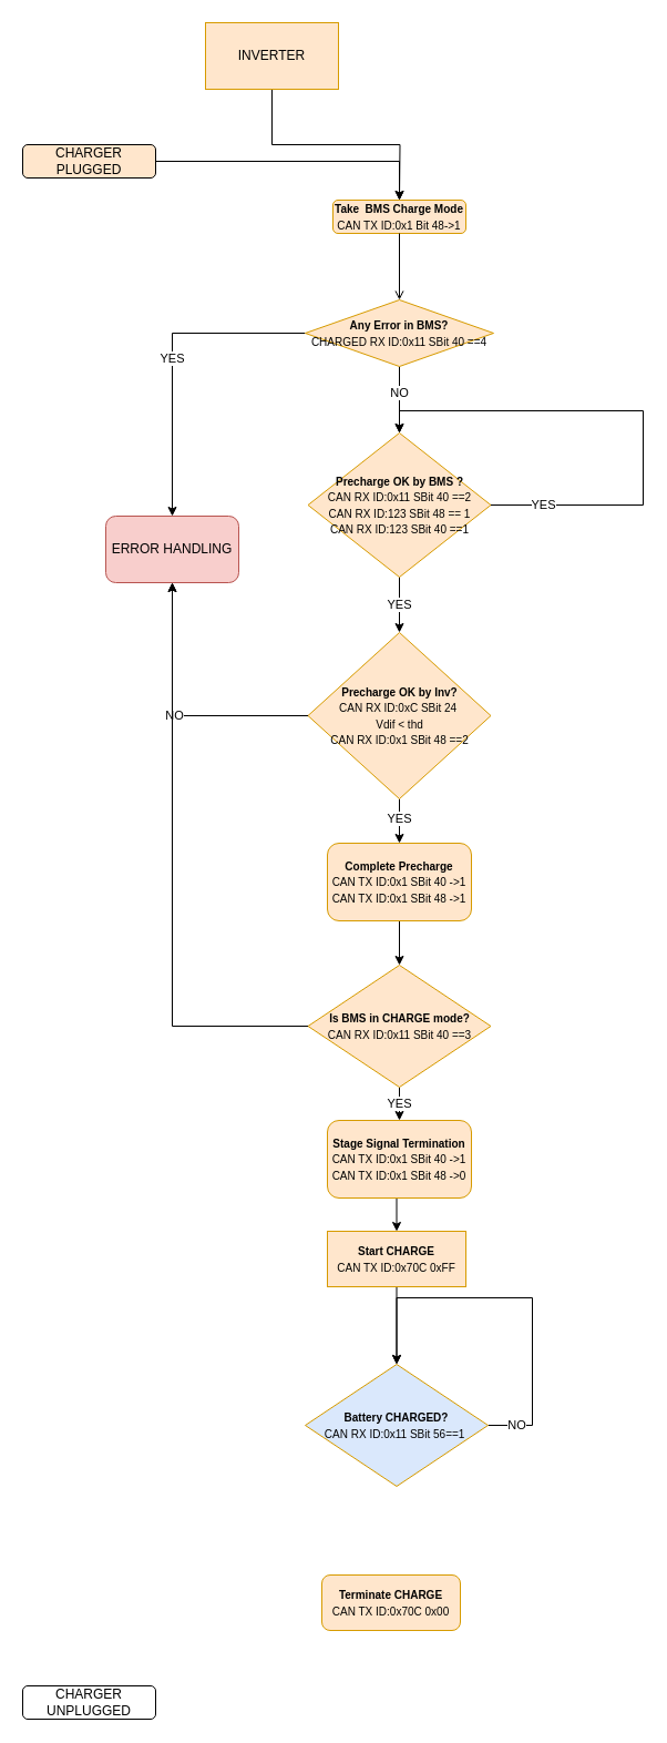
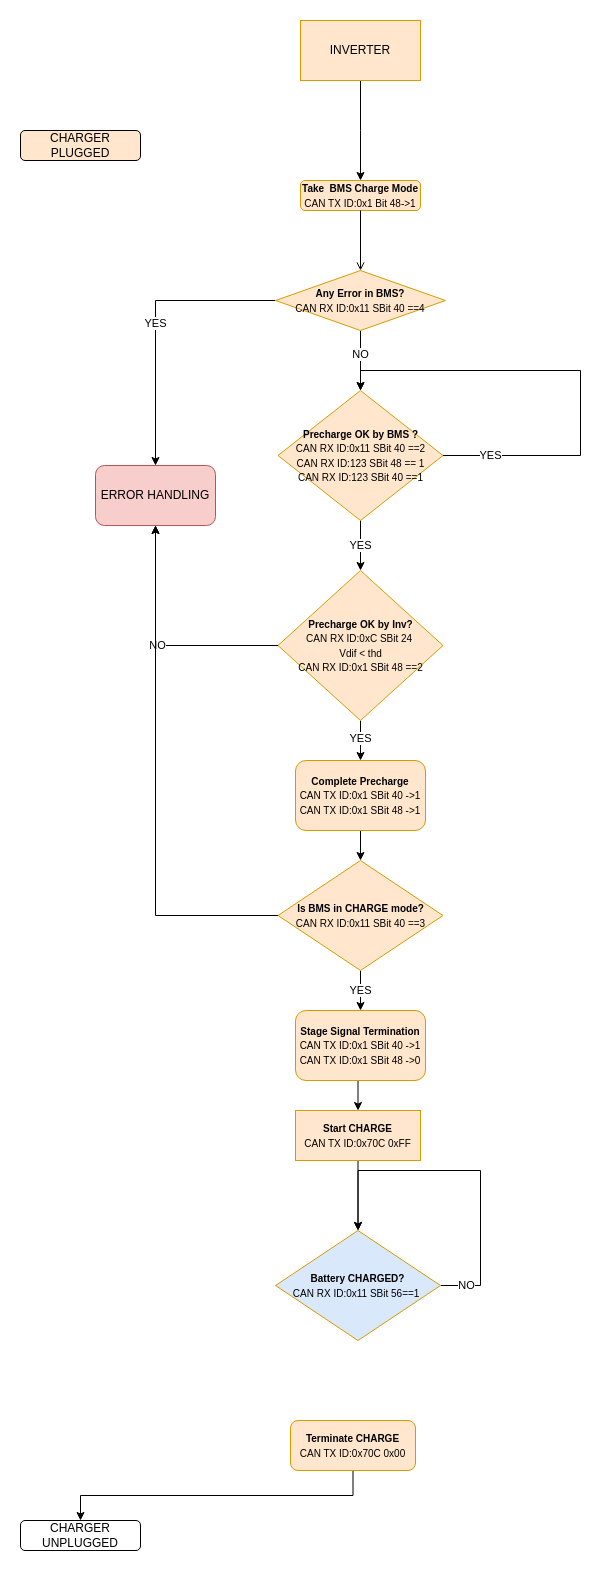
  <mxCell id="0" />
  <mxCell id="1" parent="0" />
  <mxCell id="2" style="edgeStyle=orthogonalEdgeStyle;rounded=0;orthogonalLoop=1;jettySize=auto;html=1;exitX=0.5;exitY=1;exitDx=0;exitDy=0;" edge="1" parent="1" source="3"><mxGeometry relative="1" as="geometry"><mxPoint x="360" y="180" as="targetPoint" /></mxGeometry></mxCell>
- <mxCell id="3" value="INVERTER" style="rounded=0;whiteSpace=wrap;html=1;fillColor=#ffe6cc;strokeColor=#d79b00;" vertex="1" parent="1"><mxGeometry x="185" y="20" width="120" height="60" as="geometry" /></mxCell>
- <mxCell id="4" style="edgeStyle=orthogonalEdgeStyle;rounded=0;orthogonalLoop=1;jettySize=auto;html=1;exitX=1;exitY=0.5;exitDx=0;exitDy=0;entryX=0.5;entryY=0;entryDx=0;entryDy=0;" edge="1" parent="1" source="5" target="6"><mxGeometry relative="1" as="geometry" /></mxCell>
+ <mxCell id="3" value="INVERTER" style="rounded=0;whiteSpace=wrap;html=1;fillColor=#ffe6cc;strokeColor=#d79b00;" vertex="1" parent="1"><mxGeometry x="300" y="20" width="120" height="60" as="geometry" /></mxCell>
  <mxCell id="5" value="CHARGER PLUGGED" style="rounded=1;whiteSpace=wrap;html=1;fillColor=#ffe6cc;" vertex="1" parent="1"><mxGeometry x="20" y="130" width="120" height="30" as="geometry" /></mxCell>
  <mxCell id="6" value="&lt;font style=&quot;font-size: 10px&quot;&gt;&lt;b&gt;Take&amp;nbsp; BMS Charge Mode&lt;/b&gt;&lt;br&gt;CAN TX ID:0x1 Bit 48-&amp;gt;1&lt;/font&gt;" style="rounded=1;whiteSpace=wrap;html=1;fillColor=#ffe6cc;strokeColor=#d79b00;" vertex="1" parent="1"><mxGeometry x="300" y="180" width="120" height="30" as="geometry" /></mxCell>
  <mxCell id="7" style="edgeStyle=orthogonalEdgeStyle;rounded=0;orthogonalLoop=1;jettySize=auto;html=1;exitX=0.5;exitY=1;exitDx=0;exitDy=0;endArrow=open;" edge="1" parent="1" source="6" target="10"><mxGeometry relative="1" as="geometry"><mxPoint x="360" y="230" as="sourcePoint" /></mxGeometry></mxCell>
  <mxCell id="8" value="NO" style="edgeStyle=orthogonalEdgeStyle;rounded=0;orthogonalLoop=1;jettySize=auto;html=1;exitX=0.5;exitY=1;exitDx=0;exitDy=0;entryX=0.5;entryY=0;entryDx=0;entryDy=0;" edge="1" parent="1" source="10" target="14"><mxGeometry x="-0.2" relative="1" as="geometry"><mxPoint x="360" y="370" as="targetPoint" /><mxPoint as="offset" /></mxGeometry></mxCell>
  <mxCell id="9" value="YES" style="edgeStyle=orthogonalEdgeStyle;rounded=0;orthogonalLoop=1;jettySize=auto;html=1;exitX=0;exitY=0.5;exitDx=0;exitDy=0;entryX=0.5;entryY=0;entryDx=0;entryDy=0;" edge="1" parent="1" source="10" target="33"><mxGeometry relative="1" as="geometry"><mxPoint x="170" y="460" as="targetPoint" /></mxGeometry></mxCell>
- <mxCell id="10" value="&lt;font style=&quot;font-size: 10px&quot;&gt;&lt;b&gt;Any Error in BMS?&lt;/b&gt;&lt;br&gt;CHARGED RX ID:0x11 SBit 40 ==4&lt;/font&gt;" style="rhombus;whiteSpace=wrap;html=1;fillColor=#ffe6cc;strokeColor=#d79b00;" vertex="1" parent="1"><mxGeometry x="275" y="270" width="170" height="60" as="geometry" /></mxCell>
+ <mxCell id="10" value="&lt;font style=&quot;font-size: 10px&quot;&gt;&lt;b&gt;Any Error in BMS?&lt;/b&gt;&lt;br&gt;CAN RX ID:0x11 SBit 40 ==4&lt;/font&gt;" style="rhombus;whiteSpace=wrap;html=1;fillColor=#ffe6cc;strokeColor=#d79b00;" vertex="1" parent="1"><mxGeometry x="275" y="270" width="170" height="60" as="geometry" /></mxCell>
  <mxCell id="11" value="YES" style="edgeStyle=orthogonalEdgeStyle;rounded=0;orthogonalLoop=1;jettySize=auto;html=1;entryX=0.5;entryY=0;entryDx=0;entryDy=0;exitX=1;exitY=0.5;exitDx=0;exitDy=0;" edge="1" parent="1" source="14" target="14"><mxGeometry x="-0.795" relative="1" as="geometry"><mxPoint x="360" y="370" as="targetPoint" /><mxPoint x="465" y="450" as="sourcePoint" /><Array as="points"><mxPoint x="580" y="455" /><mxPoint x="580" y="370" /><mxPoint x="360" y="370" /></Array><mxPoint as="offset" /></mxGeometry></mxCell>
  <mxCell id="12" style="edgeStyle=orthogonalEdgeStyle;rounded=0;orthogonalLoop=1;jettySize=auto;html=1;exitX=0.5;exitY=1;exitDx=0;exitDy=0;" edge="1" parent="1" source="14"><mxGeometry relative="1" as="geometry"><mxPoint x="360" y="470" as="targetPoint" /></mxGeometry></mxCell>
  <mxCell id="13" value="YES" style="edgeStyle=orthogonalEdgeStyle;rounded=0;orthogonalLoop=1;jettySize=auto;html=1;exitX=0.5;exitY=1;exitDx=0;exitDy=0;" edge="1" parent="1" source="14" target="18"><mxGeometry relative="1" as="geometry" /></mxCell>
  <mxCell id="14" value="&lt;font style=&quot;font-size: 10px&quot;&gt;&lt;b&gt;Precharge OK by BMS ?&lt;/b&gt;&lt;br&gt;CAN RX ID:0x11 SBit 40 ==2&lt;br&gt;CAN RX ID:123 SBit 48 == 1&lt;br&gt;CAN RX ID:123 SBit 40 ==1&lt;br&gt;&lt;/font&gt;" style="rhombus;whiteSpace=wrap;html=1;fillColor=#ffe6cc;strokeColor=#d79b00;" vertex="1" parent="1"><mxGeometry x="277.5" y="390" width="165" height="130" as="geometry" /></mxCell>
  <mxCell id="15" value="NO" style="edgeStyle=orthogonalEdgeStyle;rounded=0;orthogonalLoop=1;jettySize=auto;html=1;exitX=0;exitY=0.5;exitDx=0;exitDy=0;entryX=0.5;entryY=1;entryDx=0;entryDy=0;" edge="1" parent="1" source="18" target="33"><mxGeometry relative="1" as="geometry"><mxPoint x="170" y="480" as="targetPoint" /></mxGeometry></mxCell>
  <mxCell id="16" style="edgeStyle=orthogonalEdgeStyle;rounded=0;orthogonalLoop=1;jettySize=auto;html=1;exitX=0.5;exitY=1;exitDx=0;exitDy=0;" edge="1" parent="1" source="18"><mxGeometry relative="1" as="geometry"><mxPoint x="360" y="720" as="targetPoint" /></mxGeometry></mxCell>
  <mxCell id="17" value="YES" style="edgeStyle=orthogonalEdgeStyle;rounded=0;orthogonalLoop=1;jettySize=auto;html=1;exitX=0.5;exitY=1;exitDx=0;exitDy=0;entryX=0.5;entryY=0;entryDx=0;entryDy=0;" edge="1" parent="1" source="18" target="20"><mxGeometry x="-0.143" relative="1" as="geometry"><mxPoint x="360" y="790" as="targetPoint" /><mxPoint y="1" as="offset" /></mxGeometry></mxCell>
  <mxCell id="18" value="&lt;font style=&quot;font-size: 10px&quot;&gt;&lt;b&gt;Precharge OK by Inv?&lt;/b&gt;&lt;br&gt;CAN RX ID:0xC SBit 24&amp;nbsp;&lt;br&gt;Vdif &amp;lt; thd&lt;br&gt;CAN RX ID:0x1 SBit 48 ==2&lt;br&gt;&lt;/font&gt;" style="rhombus;whiteSpace=wrap;html=1;fillColor=#ffe6cc;strokeColor=#d79b00;" vertex="1" parent="1"><mxGeometry x="277.5" y="570" width="165" height="150" as="geometry" /></mxCell>
  <mxCell id="19" style="edgeStyle=orthogonalEdgeStyle;rounded=0;orthogonalLoop=1;jettySize=auto;html=1;exitX=0.5;exitY=1;exitDx=0;exitDy=0;entryX=0.5;entryY=0;entryDx=0;entryDy=0;" edge="1" parent="1" source="20" target="23"><mxGeometry relative="1" as="geometry" /></mxCell>
  <mxCell id="20" value="&lt;font style=&quot;font-size: 10px&quot;&gt;&lt;b&gt;Complete Precharge&lt;/b&gt;&lt;br&gt;CAN TX ID:0x1 SBit 40 -&amp;gt;1&lt;br&gt;CAN TX ID:0x1 SBit 48 -&amp;gt;1&lt;br&gt;&lt;/font&gt;" style="rounded=1;whiteSpace=wrap;html=1;fillColor=#ffe6cc;strokeColor=#d79b00;" vertex="1" parent="1"><mxGeometry x="295" y="760" width="130" height="70" as="geometry" /></mxCell>
  <mxCell id="21" style="edgeStyle=orthogonalEdgeStyle;rounded=0;orthogonalLoop=1;jettySize=auto;html=1;exitX=0;exitY=0.5;exitDx=0;exitDy=0;entryX=0.5;entryY=1;entryDx=0;entryDy=0;" edge="1" parent="1" source="23" target="33"><mxGeometry relative="1" as="geometry"><mxPoint x="170" y="480" as="targetPoint" /></mxGeometry></mxCell>
  <mxCell id="22" value="YES" style="edgeStyle=orthogonalEdgeStyle;rounded=0;orthogonalLoop=1;jettySize=auto;html=1;exitX=0.5;exitY=1;exitDx=0;exitDy=0;entryX=0.5;entryY=0;entryDx=0;entryDy=0;" edge="1" parent="1" source="23" target="25"><mxGeometry relative="1" as="geometry"><mxPoint x="360" y="1010" as="targetPoint" /></mxGeometry></mxCell>
- <mxCell id="23" value="&lt;font style=&quot;font-size: 10px&quot;&gt;&lt;b&gt;Is BMS in CHARGE mode?&lt;br&gt;&lt;/b&gt;CAN RX ID:0x11 SBit 40 ==3&lt;br&gt;&lt;/font&gt;" style="rhombus;whiteSpace=wrap;html=1;fillColor=#ffe6cc;strokeColor=#d79b00;" vertex="1" parent="1"><mxGeometry x="277.5" y="870" width="165" height="110" as="geometry" /></mxCell>
+ <mxCell id="23" value="&lt;font style=&quot;font-size: 10px&quot;&gt;&lt;b&gt;Is BMS in CHARGE mode?&lt;br&gt;&lt;/b&gt;CAN RX ID:0x11 SBit 40 ==3&lt;br&gt;&lt;/font&gt;" style="rhombus;whiteSpace=wrap;html=1;fillColor=#ffe6cc;strokeColor=#d79b00;" vertex="1" parent="1"><mxGeometry x="277.5" y="860" width="165" height="110" as="geometry" /></mxCell>
  <mxCell id="24" style="edgeStyle=orthogonalEdgeStyle;rounded=0;orthogonalLoop=1;jettySize=auto;html=1;exitX=0.5;exitY=1;exitDx=0;exitDy=0;entryX=0.5;entryY=0;entryDx=0;entryDy=0;" edge="1" parent="1" source="25" target="27"><mxGeometry relative="1" as="geometry" /></mxCell>
  <mxCell id="25" value="&lt;font style=&quot;font-size: 10px&quot;&gt;&lt;b&gt;Stage Signal Termination&lt;/b&gt;&lt;br&gt;CAN TX ID:0x1 SBit 40 -&amp;gt;1&lt;br&gt;CAN TX ID:0x1 SBit 48 -&amp;gt;0&lt;br&gt;&lt;/font&gt;" style="rounded=1;whiteSpace=wrap;html=1;fillColor=#ffe6cc;strokeColor=#d79b00;" vertex="1" parent="1"><mxGeometry x="295" y="1010" width="130" height="70" as="geometry" /></mxCell>
  <mxCell id="26" style="edgeStyle=orthogonalEdgeStyle;rounded=0;orthogonalLoop=1;jettySize=auto;html=1;exitX=0.5;exitY=1;exitDx=0;exitDy=0;entryX=0.5;entryY=0;entryDx=0;entryDy=0;" edge="1" parent="1" source="27" target="29"><mxGeometry relative="1" as="geometry" /></mxCell>
  <mxCell id="27" value="&lt;font style=&quot;font-size: 10px&quot;&gt;&lt;b&gt;Start CHARGE&lt;/b&gt;&lt;br&gt;CAN TX ID:0x70C 0xFF&lt;br&gt;&lt;/font&gt;" style="whiteSpace=wrap;html=1;fillColor=#ffe6cc;strokeColor=#d79b00;rounded=0;" vertex="1" parent="1"><mxGeometry x="295" y="1110" width="125" height="50" as="geometry" /></mxCell>
  <mxCell id="28" value="NO" style="edgeStyle=orthogonalEdgeStyle;rounded=0;orthogonalLoop=1;jettySize=auto;html=1;exitX=1;exitY=0.5;exitDx=0;exitDy=0;entryX=0.5;entryY=0;entryDx=0;entryDy=0;" edge="1" parent="1" source="29" target="29"><mxGeometry x="-0.845" relative="1" as="geometry"><mxPoint x="360" y="1190" as="targetPoint" /><Array as="points"><mxPoint x="480" y="1285" /><mxPoint x="480" y="1170" /><mxPoint x="358" y="1170" /></Array><mxPoint as="offset" /></mxGeometry></mxCell>
  <mxCell id="29" value="&lt;font style=&quot;font-size: 10px&quot;&gt;&lt;b&gt;Battery CHARGED?&lt;/b&gt;&lt;br&gt;CAN RX ID:0x11 SBit 56==1&amp;nbsp;&lt;/font&gt;" style="rhombus;whiteSpace=wrap;html=1;fillColor=#dae8fc;strokeColor=#d79b00;" vertex="1" parent="1"><mxGeometry x="275" y="1230" width="165" height="110" as="geometry" /></mxCell>
+ <mxCell id="30" style="edgeStyle=orthogonalEdgeStyle;rounded=0;orthogonalLoop=1;jettySize=auto;html=1;exitX=0.5;exitY=1;exitDx=0;exitDy=0;entryX=0.5;entryY=0;entryDx=0;entryDy=0;" edge="1" parent="1" source="31" target="32"><mxGeometry relative="1" as="geometry" /></mxCell>
  <mxCell id="31" value="&lt;font style=&quot;font-size: 10px&quot;&gt;&lt;b&gt;Terminate CHARGE&lt;/b&gt;&lt;br&gt;CAN TX ID:0x70C 0x00&lt;br&gt;&lt;/font&gt;" style="rounded=1;whiteSpace=wrap;html=1;fillColor=#ffe6cc;strokeColor=#d79b00;" vertex="1" parent="1"><mxGeometry x="290" y="1420" width="125" height="50" as="geometry" /></mxCell>
  <mxCell id="32" value="CHARGER UNPLUGGED" style="rounded=1;whiteSpace=wrap;html=1;" vertex="1" parent="1"><mxGeometry x="20" y="1520" width="120" height="30" as="geometry" /></mxCell>
  <mxCell id="33" value="ERROR HANDLING" style="rounded=1;whiteSpace=wrap;html=1;fillColor=#f8cecc;strokeColor=#b85450;" vertex="1" parent="1"><mxGeometry x="95" y="465" width="120" height="60" as="geometry" /></mxCell>
